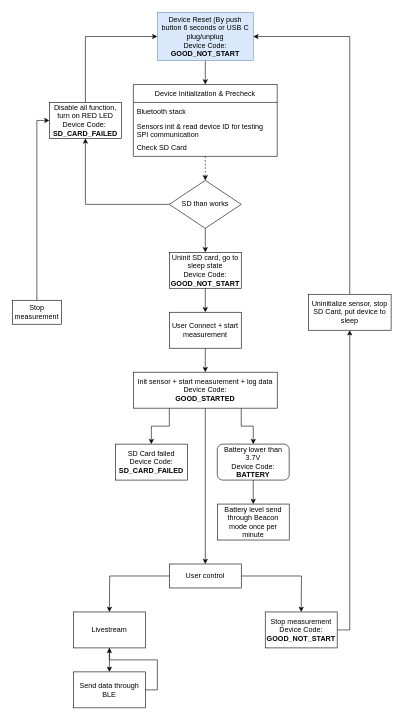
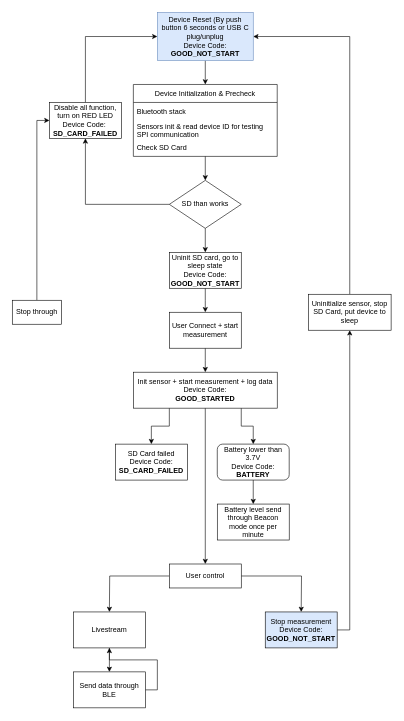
  <mxCell id="0" />
  <mxCell id="1" parent="0" />
  <mxCell id="2" style="edgeStyle=orthogonalEdgeStyle;rounded=0;orthogonalLoop=1;jettySize=auto;html=1;exitX=0.5;exitY=1;exitDx=0;exitDy=0;entryX=0.5;entryY=0;entryDx=0;entryDy=0;" edge="1" parent="1" source="3" target="5"><mxGeometry relative="1" as="geometry" /></mxCell>
  <mxCell id="3" value="Device Reset (By push button 6 seconds or USB C plug/unplug&lt;br&gt;Device Code: &lt;b&gt;GOOD_NOT_START&lt;/b&gt;" style="rounded=0;whiteSpace=wrap;html=1;fillColor=#dae8fc;strokeColor=#6c8ebf;" vertex="1" parent="1"><mxGeometry x="262" width="160" height="80" as="geometry" y="20" /></mxCell>
- <mxCell id="4" style="edgeStyle=orthogonalEdgeStyle;rounded=0;orthogonalLoop=1;jettySize=auto;html=1;entryX=0.5;entryY=0;entryDx=0;entryDy=0;dashed=1;" edge="1" parent="1" source="5" target="11"><mxGeometry relative="1" as="geometry" /></mxCell>
+ <mxCell id="4" style="edgeStyle=orthogonalEdgeStyle;rounded=0;orthogonalLoop=1;jettySize=auto;html=1;entryX=0.5;entryY=0;entryDx=0;entryDy=0;" edge="1" parent="1" source="5" target="11"><mxGeometry relative="1" as="geometry" /></mxCell>
  <mxCell id="5" value="Device Initialization &amp;amp; Precheck" style="swimlane;fontStyle=0;childLayout=stackLayout;horizontal=1;startSize=30;horizontalStack=0;resizeParent=1;resizeParentMax=0;resizeLast=0;collapsible=1;marginBottom=0;whiteSpace=wrap;html=1;" vertex="1" parent="1"><mxGeometry x="222" y="140" width="240" height="120" as="geometry" /></mxCell>
  <mxCell id="6" value="Bluetooth stack" style="text;align=left;verticalAlign=middle;spacingLeft=4;spacingRight=4;overflow=hidden;points=[[0,0.5],[1,0.5]];portConstraint=eastwest;rotatable=0;whiteSpace=wrap;html=1;" vertex="1" parent="5"><mxGeometry y="30" width="240" height="30" as="geometry" /></mxCell>
  <mxCell id="7" value="Sensors init &amp;amp; read device ID for testing SPI communication" style="text;align=left;verticalAlign=middle;spacingLeft=4;spacingRight=4;overflow=hidden;points=[[0,0.5],[1,0.5]];portConstraint=eastwest;rotatable=0;whiteSpace=wrap;html=1;" vertex="1" parent="5"><mxGeometry y="60" width="240" height="30" as="geometry" /></mxCell>
  <mxCell id="8" value="Check SD Card&amp;nbsp;" style="text;align=left;verticalAlign=middle;spacingLeft=4;spacingRight=4;overflow=hidden;points=[[0,0.5],[1,0.5]];portConstraint=eastwest;rotatable=0;whiteSpace=wrap;html=1;" vertex="1" parent="5"><mxGeometry y="90" width="240" height="30" as="geometry" /></mxCell>
  <mxCell id="9" style="edgeStyle=orthogonalEdgeStyle;rounded=0;orthogonalLoop=1;jettySize=auto;html=1;exitX=0;exitY=0.5;exitDx=0;exitDy=0;entryX=0.5;entryY=1;entryDx=0;entryDy=0;" edge="1" parent="1" source="11" target="13"><mxGeometry relative="1" as="geometry" /></mxCell>
  <mxCell id="10" style="edgeStyle=orthogonalEdgeStyle;rounded=0;orthogonalLoop=1;jettySize=auto;html=1;exitX=0.5;exitY=1;exitDx=0;exitDy=0;" edge="1" parent="1" source="11" target="15"><mxGeometry relative="1" as="geometry" /></mxCell>
  <mxCell id="11" value="SD than works" style="rhombus;whiteSpace=wrap;html=1;" vertex="1" parent="1"><mxGeometry x="282" y="300" width="120" height="80" as="geometry" /></mxCell>
  <mxCell id="12" style="edgeStyle=orthogonalEdgeStyle;rounded=0;orthogonalLoop=1;jettySize=auto;html=1;exitX=0.5;exitY=0;exitDx=0;exitDy=0;entryX=0;entryY=0.5;entryDx=0;entryDy=0;" edge="1" parent="1" source="13" target="3"><mxGeometry relative="1" as="geometry" /></mxCell>
  <mxCell id="13" value="Disable all function, turn on RED LED&lt;br&gt;Device Code:&amp;nbsp;&lt;br&gt;&lt;b&gt;SD_CARD_FAILED&lt;/b&gt;" style="rounded=0;whiteSpace=wrap;html=1;" vertex="1" parent="1"><mxGeometry x="82" y="170" width="120" height="60" as="geometry" /></mxCell>
  <mxCell id="14" style="edgeStyle=orthogonalEdgeStyle;rounded=0;orthogonalLoop=1;jettySize=auto;html=1;exitX=0.5;exitY=1;exitDx=0;exitDy=0;" edge="1" parent="1" source="15"><mxGeometry relative="1" as="geometry"><mxPoint x="342" y="520" as="targetPoint" /></mxGeometry></mxCell>
  <mxCell id="15" value="Uninit SD card, go to sleep state&lt;br&gt;Device Code:&lt;br&gt;&lt;b&gt;GOOD_NOT_START&lt;/b&gt;" style="rounded=0;whiteSpace=wrap;html=1;" vertex="1" parent="1"><mxGeometry x="282" y="420" width="120" height="60" as="geometry" /></mxCell>
  <mxCell id="16" style="edgeStyle=orthogonalEdgeStyle;rounded=0;orthogonalLoop=1;jettySize=auto;html=1;" edge="1" parent="1" source="17"><mxGeometry relative="1" as="geometry"><mxPoint x="342" y="620" as="targetPoint" /></mxGeometry></mxCell>
  <mxCell id="17" value="User Connect + start measurement" style="rounded=0;whiteSpace=wrap;html=1;" vertex="1" parent="1"><mxGeometry x="282" y="520" width="120" height="60" as="geometry" /></mxCell>
  <mxCell id="18" style="edgeStyle=orthogonalEdgeStyle;rounded=0;orthogonalLoop=1;jettySize=auto;html=1;exitX=0.25;exitY=1;exitDx=0;exitDy=0;entryX=0.5;entryY=0;entryDx=0;entryDy=0;" edge="1" parent="1" source="21" target="24"><mxGeometry relative="1" as="geometry" /></mxCell>
  <mxCell id="19" style="edgeStyle=orthogonalEdgeStyle;rounded=0;orthogonalLoop=1;jettySize=auto;html=1;exitX=0.75;exitY=1;exitDx=0;exitDy=0;entryX=0.5;entryY=0;entryDx=0;entryDy=0;" edge="1" parent="1" source="21" target="23"><mxGeometry relative="1" as="geometry" /></mxCell>
  <mxCell id="20" style="edgeStyle=orthogonalEdgeStyle;rounded=0;orthogonalLoop=1;jettySize=auto;html=1;entryX=0.5;entryY=0;entryDx=0;entryDy=0;" edge="1" parent="1" source="21" target="30"><mxGeometry relative="1" as="geometry"><mxPoint x="342" y="950" as="targetPoint" /></mxGeometry></mxCell>
  <mxCell id="21" value="Init sensor + start measurement + log data&lt;br&gt;Device Code:&lt;br&gt;&lt;b&gt;GOOD_STARTED&lt;/b&gt;" style="rounded=0;whiteSpace=wrap;html=1;" vertex="1" parent="1"><mxGeometry x="222" y="620" width="240" height="60" as="geometry" /></mxCell>
  <mxCell id="22" style="edgeStyle=orthogonalEdgeStyle;rounded=0;orthogonalLoop=1;jettySize=auto;html=1;exitX=0.5;exitY=1;exitDx=0;exitDy=0;entryX=0.5;entryY=0;entryDx=0;entryDy=0;" edge="1" parent="1" source="23" target="27"><mxGeometry relative="1" as="geometry" /></mxCell>
  <mxCell id="23" value="Battery lower than 3.7V&lt;br&gt;Device Code:&lt;br&gt;&lt;b&gt;BATTERY&lt;/b&gt;" style="whiteSpace=wrap;html=1;rounded=1;" vertex="1" parent="1"><mxGeometry x="362" y="740" width="120" height="60" as="geometry" /></mxCell>
  <mxCell id="24" value="SD Card failed&lt;br&gt;Device Code:&lt;br&gt;&lt;b&gt;SD_CARD_FAILED&lt;/b&gt;" style="rounded=0;whiteSpace=wrap;html=1;" vertex="1" parent="1"><mxGeometry x="192" y="740" width="120" height="60" as="geometry" /></mxCell>
  <mxCell id="25" style="edgeStyle=orthogonalEdgeStyle;rounded=0;orthogonalLoop=1;jettySize=auto;html=1;exitX=0.5;exitY=0;exitDx=0;exitDy=0;entryX=0;entryY=0.5;entryDx=0;entryDy=0;" edge="1" parent="1" source="26" target="13"><mxGeometry relative="1" as="geometry" /></mxCell>
- <mxCell id="26" value="Stop measurement" style="rounded=0;whiteSpace=wrap;html=1;" vertex="1" parent="1"><mxGeometry x="20" y="500" width="82" height="40" as="geometry" /></mxCell>
+ <mxCell id="26" value="Stop through" style="rounded=0;whiteSpace=wrap;html=1;" vertex="1" parent="1"><mxGeometry x="20" y="500" width="82" height="40" as="geometry" /></mxCell>
  <mxCell id="27" value="Battery level send through Beacon mode once per minute" style="rounded=0;whiteSpace=wrap;html=1;" vertex="1" parent="1"><mxGeometry x="362" y="840" width="120" height="60" as="geometry" /></mxCell>
  <mxCell id="28" style="edgeStyle=orthogonalEdgeStyle;rounded=0;orthogonalLoop=1;jettySize=auto;html=1;exitX=0;exitY=0.5;exitDx=0;exitDy=0;" edge="1" parent="1" source="30"><mxGeometry relative="1" as="geometry"><mxPoint x="182" y="1020" as="targetPoint" /></mxGeometry></mxCell>
  <mxCell id="29" style="edgeStyle=orthogonalEdgeStyle;rounded=0;orthogonalLoop=1;jettySize=auto;html=1;" edge="1" parent="1" source="30"><mxGeometry relative="1" as="geometry"><mxPoint x="502" y="1020" as="targetPoint" /></mxGeometry></mxCell>
  <mxCell id="30" value="User control" style="rounded=0;whiteSpace=wrap;html=1;" vertex="1" parent="1"><mxGeometry x="282" y="940" width="120" height="40" as="geometry" /></mxCell>
  <mxCell id="31" style="edgeStyle=orthogonalEdgeStyle;rounded=0;orthogonalLoop=1;jettySize=auto;html=1;" edge="1" parent="1" source="32"><mxGeometry relative="1" as="geometry"><mxPoint x="182" y="1120" as="targetPoint" /></mxGeometry></mxCell>
  <mxCell id="32" value="Livestream" style="rounded=0;whiteSpace=wrap;html=1;" vertex="1" parent="1"><mxGeometry x="122" y="1020" width="120" height="60" as="geometry" /></mxCell>
  <mxCell id="33" style="edgeStyle=orthogonalEdgeStyle;rounded=0;orthogonalLoop=1;jettySize=auto;html=1;exitX=1;exitY=0.5;exitDx=0;exitDy=0;entryX=0.5;entryY=1;entryDx=0;entryDy=0;" edge="1" parent="1" source="34" target="38"><mxGeometry relative="1" as="geometry" /></mxCell>
- <mxCell id="34" value="Stop measurement&lt;br&gt;Device Code:&lt;br&gt;&lt;b&gt;GOOD_NOT_START&lt;/b&gt;" style="rounded=0;whiteSpace=wrap;html=1;" vertex="1" parent="1"><mxGeometry x="442" y="1020" width="120" height="60" as="geometry" /></mxCell>
+ <mxCell id="34" value="Stop measurement&lt;br&gt;Device Code:&lt;br&gt;&lt;b&gt;GOOD_NOT_START&lt;/b&gt;" style="rounded=0;whiteSpace=wrap;html=1;fillColor=#dae8fc;" vertex="1" parent="1"><mxGeometry x="442" y="1020" width="120" height="60" as="geometry" /></mxCell>
  <mxCell id="35" style="edgeStyle=orthogonalEdgeStyle;rounded=0;orthogonalLoop=1;jettySize=auto;html=1;exitX=1;exitY=0.5;exitDx=0;exitDy=0;" edge="1" parent="1" source="36" target="32"><mxGeometry relative="1" as="geometry" /></mxCell>
  <mxCell id="36" value="Send data through BLE" style="rounded=0;whiteSpace=wrap;html=1;" vertex="1" parent="1"><mxGeometry x="122" y="1120" width="120" height="60" as="geometry" /></mxCell>
  <mxCell id="37" style="edgeStyle=orthogonalEdgeStyle;rounded=0;orthogonalLoop=1;jettySize=auto;html=1;exitX=0.5;exitY=0;exitDx=0;exitDy=0;entryX=1;entryY=0.5;entryDx=0;entryDy=0;" edge="1" parent="1" source="38" target="3"><mxGeometry relative="1" as="geometry" /></mxCell>
  <mxCell id="38" value="Uninitialize sensor, stop SD Card, put device to sleep" style="rounded=0;whiteSpace=wrap;html=1;" vertex="1" parent="1"><mxGeometry x="514" y="490" width="138" height="60" as="geometry" /></mxCell>
